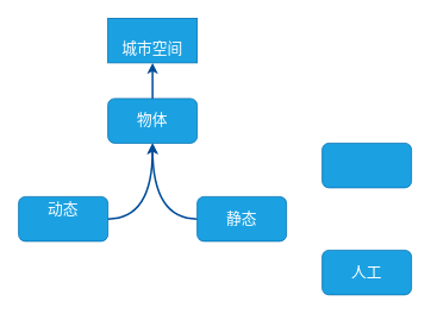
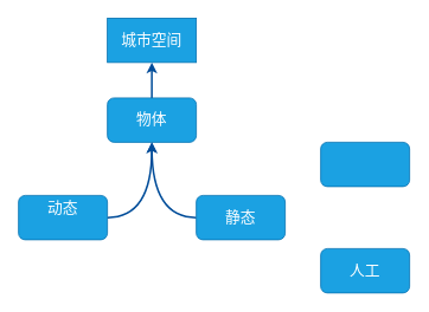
  <mxCell id="0" />
  <mxCell id="1" parent="0" />
  <mxCell id="2" style="edgeStyle=orthogonalEdgeStyle;curved=1;rounded=0;orthogonalLoop=1;jettySize=auto;html=1;exitX=0.5;exitY=0;exitDx=0;exitDy=0;entryX=0.5;entryY=1;entryDx=0;entryDy=0;strokeColor=#004C99;fontColor=#FFFFFF;strokeWidth=2;" edge="1" parent="1" source="3" target="4"><mxGeometry relative="1" as="geometry" /></mxCell>
  <mxCell id="3" value="" style="rounded=1;whiteSpace=wrap;html=1;fillColor=#1ba1e2;strokeColor=#006EAF;fontColor=#ffffff;strokeWidth=1;" vertex="1" parent="1"><mxGeometry x="120" y="110" width="100" height="50" as="geometry" /></mxCell>
  <mxCell id="4" value="" style="rounded=0;whiteSpace=wrap;html=1;strokeWidth=1;fontColor=#ffffff;fillColor=#1ba1e2;strokeColor=#006EAF;aspect=fixed;shadow=0;glass=0;sketch=0;" vertex="1" parent="1"><mxGeometry x="120" y="20" width="100" height="50" as="geometry" /></mxCell>
- <mxCell id="5" value="&lt;font style=&quot;font-size: 17px&quot;&gt;城市空间&lt;/font&gt;" style="text;html=1;align=center;verticalAlign=middle;whiteSpace=wrap;rounded=0;fontColor=#FFFFFF;aspect=fixed;" vertex="1" parent="1"><mxGeometry x="135" y="45" width="70" height="20" as="geometry" /></mxCell>
+ <mxCell id="5" value="&lt;font style=&quot;font-size: 17px&quot;&gt;城市空间&lt;/font&gt;" style="text;html=1;align=center;verticalAlign=middle;whiteSpace=wrap;rounded=0;fontColor=#FFFFFF;aspect=fixed;" vertex="1" parent="1"><mxGeometry x="135" y="35" width="70" height="20" as="geometry" /></mxCell>
  <mxCell id="6" value="&lt;span style=&quot;font-size: 17px&quot;&gt;物体&lt;/span&gt;" style="text;html=1;align=center;verticalAlign=middle;whiteSpace=wrap;rounded=0;fontColor=#FFFFFF;aspect=fixed;" vertex="1" parent="1"><mxGeometry x="135" y="125" width="70" height="20" as="geometry" /></mxCell>
  <mxCell id="7" style="edgeStyle=orthogonalEdgeStyle;curved=1;rounded=0;orthogonalLoop=1;jettySize=auto;html=1;exitX=1;exitY=0.5;exitDx=0;exitDy=0;entryX=0.5;entryY=1;entryDx=0;entryDy=0;fontColor=#FFFFFF;strokeColor=#004C99;strokeWidth=2;" edge="1" parent="1" source="8" target="3"><mxGeometry relative="1" as="geometry" /></mxCell>
  <mxCell id="8" value="" style="rounded=1;whiteSpace=wrap;html=1;fillColor=#1ba1e2;strokeColor=#006EAF;fontColor=#ffffff;strokeWidth=1;" vertex="1" parent="1"><mxGeometry x="20" y="220" width="100" height="50" as="geometry" /></mxCell>
  <mxCell id="9" value="&lt;span style=&quot;font-size: 17px&quot;&gt;动态&lt;/span&gt;" style="text;html=1;align=center;verticalAlign=middle;whiteSpace=wrap;rounded=0;fontColor=#FFFFFF;aspect=fixed;" vertex="1" parent="1"><mxGeometry x="35" y="225" width="70" height="20" as="geometry" /></mxCell>
  <mxCell id="10" style="edgeStyle=orthogonalEdgeStyle;curved=1;rounded=0;orthogonalLoop=1;jettySize=auto;html=1;exitX=0;exitY=0.5;exitDx=0;exitDy=0;fontColor=#FFFFFF;strokeColor=#004C99;strokeWidth=2;" edge="1" parent="1" source="11"><mxGeometry relative="1" as="geometry"><mxPoint x="170" y="160" as="targetPoint" /></mxGeometry></mxCell>
  <mxCell id="11" value="" style="rounded=1;whiteSpace=wrap;html=1;fillColor=#1ba1e2;strokeColor=#006EAF;fontColor=#ffffff;strokeWidth=1;" vertex="1" parent="1"><mxGeometry x="220" y="220" width="100" height="50" as="geometry" /></mxCell>
  <mxCell id="12" value="&lt;span style=&quot;font-size: 17px&quot;&gt;静态&lt;/span&gt;" style="text;html=1;align=center;verticalAlign=middle;whiteSpace=wrap;rounded=0;fontColor=#FFFFFF;aspect=fixed;" vertex="1" parent="1"><mxGeometry x="235" y="235" width="70" height="20" as="geometry" /></mxCell>
  <mxCell id="13" value="" style="rounded=1;whiteSpace=wrap;html=1;fillColor=#1ba1e2;strokeColor=#006EAF;fontColor=#ffffff;strokeWidth=1;" vertex="1" parent="1"><mxGeometry x="360" y="280" width="100" height="50" as="geometry" /></mxCell>
  <mxCell id="14" value="&lt;span style=&quot;font-size: 17px&quot;&gt;人工&lt;/span&gt;" style="text;html=1;align=center;verticalAlign=middle;whiteSpace=wrap;rounded=0;fontColor=#FFFFFF;aspect=fixed;" vertex="1" parent="1"><mxGeometry x="375" y="295" width="70" height="20" as="geometry" /></mxCell>
  <mxCell id="15" value="" style="rounded=1;whiteSpace=wrap;html=1;fillColor=#1ba1e2;strokeColor=#006EAF;fontColor=#ffffff;strokeWidth=1;" vertex="1" parent="1"><mxGeometry x="360" y="160" width="100" height="50" as="geometry" /></mxCell>
